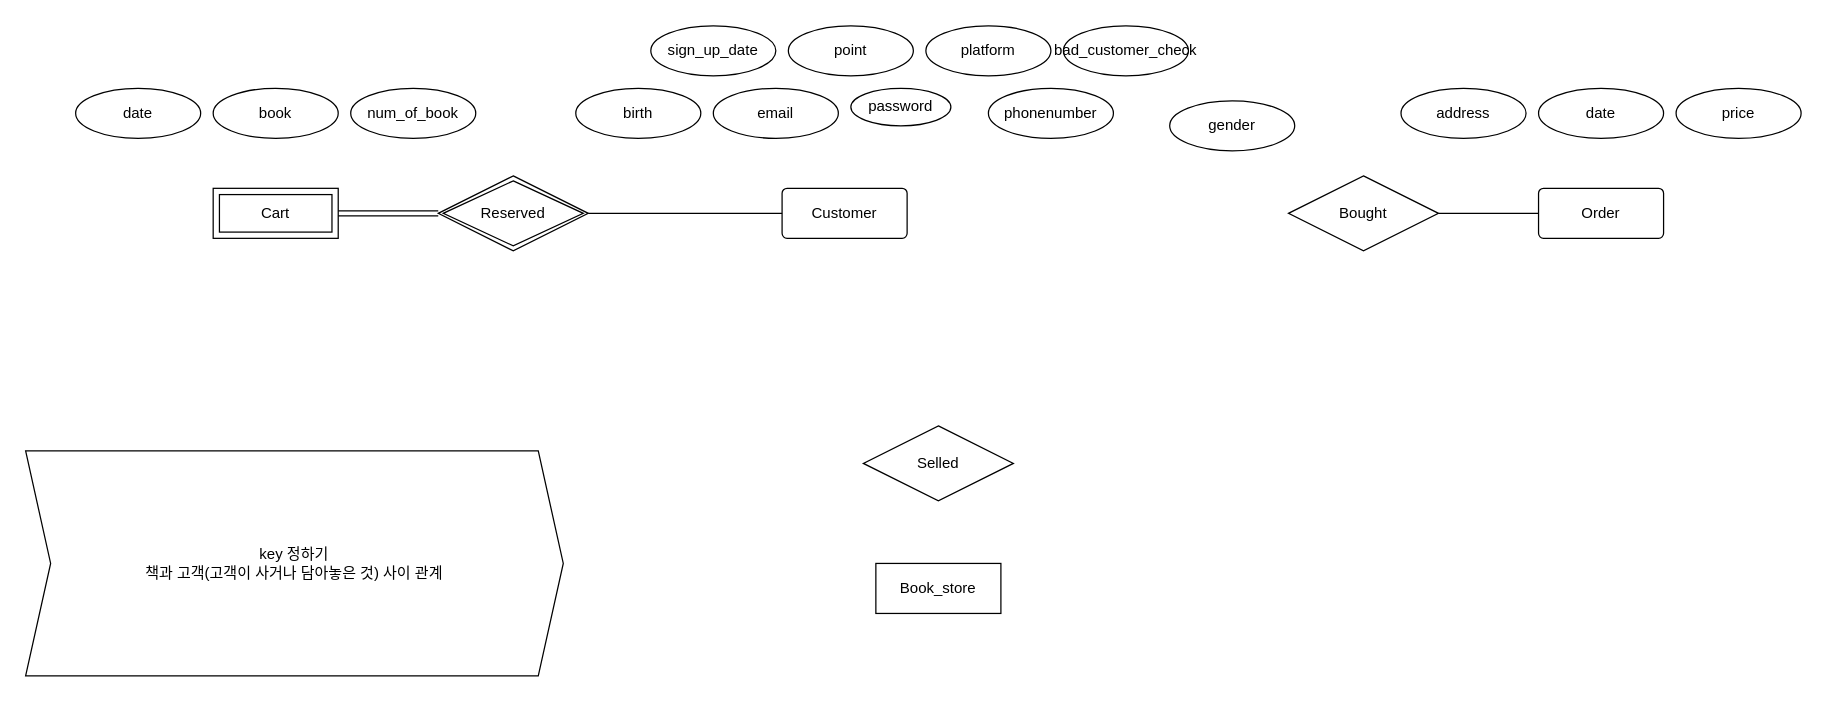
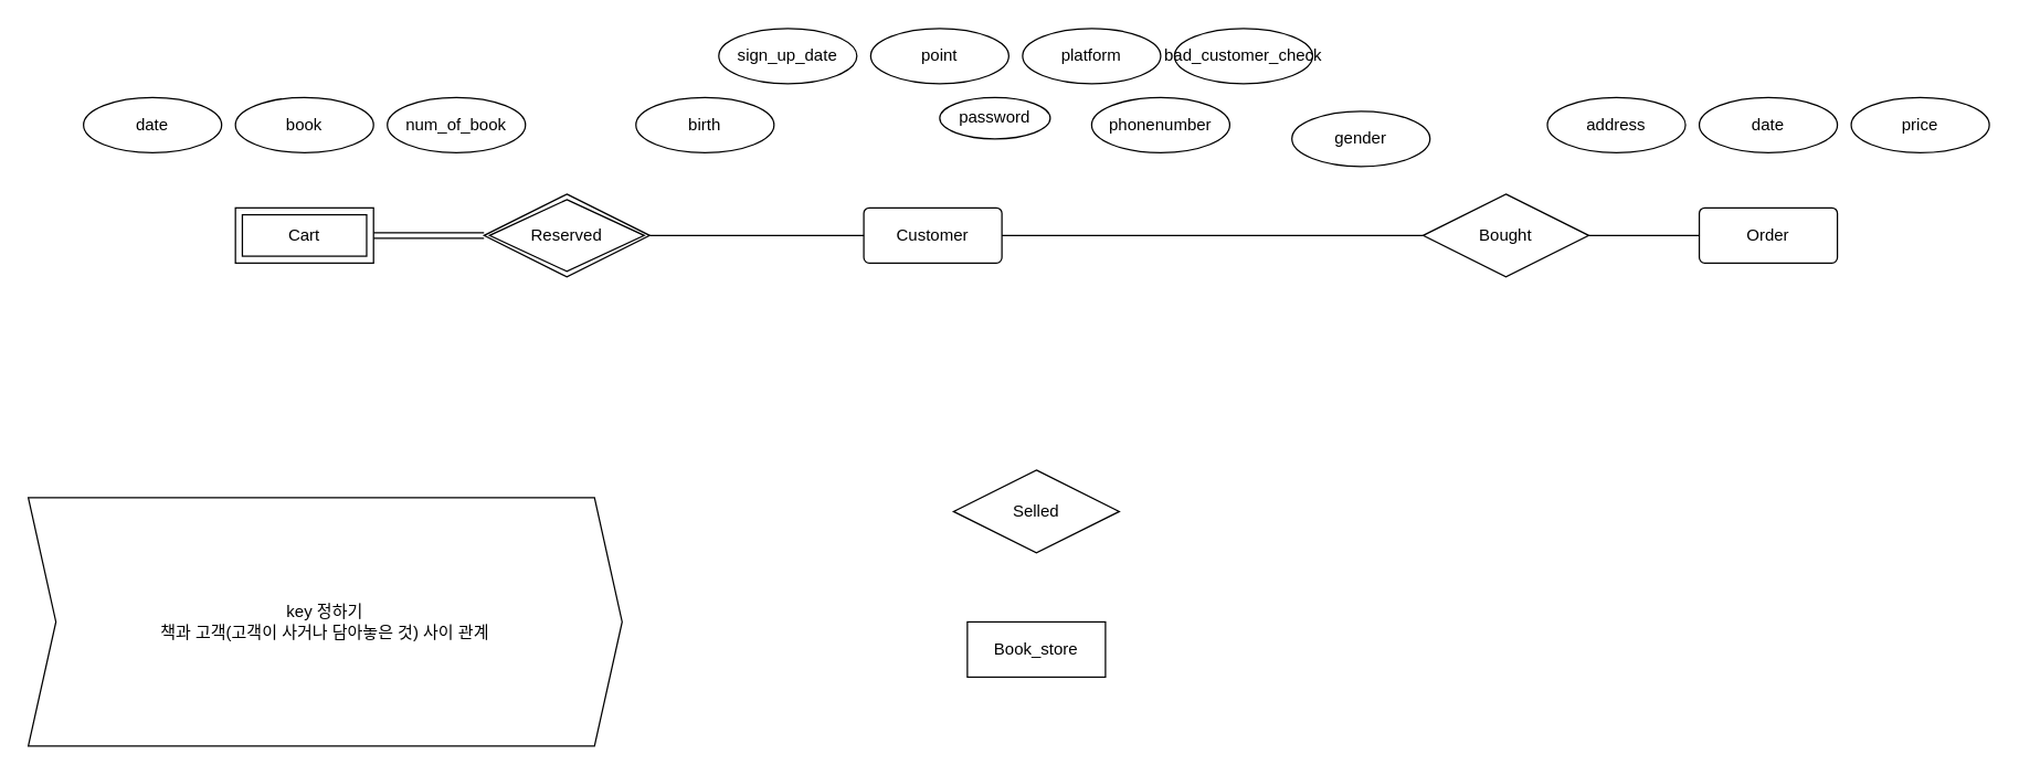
  <mxCell id="0" />
  <mxCell id="1" parent="0" />
  <mxCell id="2" value="Selled" style="shape=rhombus;perimeter=rhombusPerimeter;whiteSpace=wrap;html=1;align=center;" vertex="1" parent="1"><mxGeometry x="690" y="340" width="120" height="60" as="geometry" /></mxCell>
  <mxCell id="3" value="Bought" style="shape=rhombus;perimeter=rhombusPerimeter;whiteSpace=wrap;html=1;align=center;" vertex="1" parent="1"><mxGeometry x="1030" y="140" width="120" height="60" as="geometry" /></mxCell>
  <mxCell id="4" value="Customer" style="rounded=1;arcSize=10;whiteSpace=wrap;html=1;align=center;" vertex="1" parent="1"><mxGeometry x="625" y="150" width="100" height="40" as="geometry" /></mxCell>
- <mxCell id="5" value="email" style="ellipse;whiteSpace=wrap;html=1;align=center;" vertex="1" parent="1"><mxGeometry x="570" y="70" width="100" height="40" as="geometry" /></mxCell>
  <mxCell id="6" value="sign_up_date" style="ellipse;whiteSpace=wrap;html=1;align=center;" vertex="1" parent="1"><mxGeometry x="520" y="20" width="100" height="40" as="geometry" /></mxCell>
  <mxCell id="7" value="birth" style="ellipse;whiteSpace=wrap;html=1;align=center;" vertex="1" parent="1"><mxGeometry x="460" y="70" width="100" height="40" as="geometry" /></mxCell>
  <mxCell id="8" value="gender" style="ellipse;whiteSpace=wrap;html=1;align=center;" vertex="1" parent="1"><mxGeometry x="935" y="80" width="100" height="40" as="geometry" /></mxCell>
  <mxCell id="9" value="phonenumber" style="ellipse;whiteSpace=wrap;html=1;align=center;" vertex="1" parent="1"><mxGeometry x="790" y="70" width="100" height="40" as="geometry" /></mxCell>
  <mxCell id="10" value="password" style="ellipse;whiteSpace=wrap;html=1;align=center;" vertex="1" parent="1"><mxGeometry x="680" y="70" width="80" height="30" as="geometry" /></mxCell>
  <mxCell id="11" value="point" style="ellipse;whiteSpace=wrap;html=1;align=center;" vertex="1" parent="1"><mxGeometry x="630" y="20" width="100" height="40" as="geometry" /></mxCell>
  <mxCell id="12" value="platform" style="ellipse;whiteSpace=wrap;html=1;align=center;" vertex="1" parent="1"><mxGeometry x="740" y="20" width="100" height="40" as="geometry" /></mxCell>
  <mxCell id="13" value="bad_customer_check" style="ellipse;whiteSpace=wrap;html=1;align=center;" vertex="1" parent="1"><mxGeometry x="850" y="20" width="100" height="40" as="geometry" /></mxCell>
  <mxCell id="14" value="Order" style="rounded=1;arcSize=10;whiteSpace=wrap;html=1;align=center;" vertex="1" parent="1"><mxGeometry x="1230" y="150" width="100" height="40" as="geometry" /></mxCell>
+ <mxCell id="15" value="" style="endArrow=none;html=1;entryX=0;entryY=0.5;entryDx=0;entryDy=0;exitX=1;exitY=0.5;exitDx=0;exitDy=0;" edge="1" parent="1" source="4" target="3"><mxGeometry width="50" height="50" relative="1" as="geometry"><mxPoint x="930" y="460" as="sourcePoint" /><mxPoint x="980" y="410" as="targetPoint" /></mxGeometry></mxCell>
  <mxCell id="16" value="" style="endArrow=none;html=1;entryX=0;entryY=0.5;entryDx=0;entryDy=0;exitX=1;exitY=0.5;exitDx=0;exitDy=0;" edge="1" parent="1" source="3" target="14"><mxGeometry width="50" height="50" relative="1" as="geometry"><mxPoint x="930" y="460" as="sourcePoint" /><mxPoint x="980" y="410" as="targetPoint" /></mxGeometry></mxCell>
  <mxCell id="17" value="Reserved" style="shape=rhombus;double=1;perimeter=rhombusPerimeter;whiteSpace=wrap;html=1;align=center;" vertex="1" parent="1"><mxGeometry x="350" y="140" width="120" height="60" as="geometry" /></mxCell>
  <mxCell id="18" value="Cart" style="shape=ext;margin=3;double=1;whiteSpace=wrap;html=1;align=center;" vertex="1" parent="1"><mxGeometry x="170" y="150" width="100" height="40" as="geometry" /></mxCell>
  <mxCell id="19" value="" style="shape=link;html=1;exitX=1;exitY=0.5;exitDx=0;exitDy=0;entryX=0;entryY=0.5;entryDx=0;entryDy=0;" edge="1" parent="1" source="18" target="17"><mxGeometry width="100" relative="1" as="geometry"><mxPoint x="400" y="430" as="sourcePoint" /><mxPoint x="500" y="430" as="targetPoint" /></mxGeometry></mxCell>
  <mxCell id="20" value="" style="endArrow=none;html=1;exitX=1;exitY=0.5;exitDx=0;exitDy=0;entryX=0;entryY=0.5;entryDx=0;entryDy=0;" edge="1" parent="1" source="17" target="4"><mxGeometry width="50" height="50" relative="1" as="geometry"><mxPoint x="600" y="460" as="sourcePoint" /><mxPoint x="650" y="410" as="targetPoint" /></mxGeometry></mxCell>
  <mxCell id="21" value="book" style="ellipse;whiteSpace=wrap;html=1;align=center;" vertex="1" parent="1"><mxGeometry x="170" y="70" width="100" height="40" as="geometry" /></mxCell>
  <mxCell id="22" value="date" style="ellipse;whiteSpace=wrap;html=1;align=center;" vertex="1" parent="1"><mxGeometry x="60" y="70" width="100" height="40" as="geometry" /></mxCell>
  <mxCell id="23" value="num_of_book" style="ellipse;whiteSpace=wrap;html=1;align=center;" vertex="1" parent="1"><mxGeometry x="280" y="70" width="100" height="40" as="geometry" /></mxCell>
  <mxCell id="24" value="address" style="ellipse;whiteSpace=wrap;html=1;align=center;" vertex="1" parent="1"><mxGeometry x="1120" y="70" width="100" height="40" as="geometry" /></mxCell>
  <mxCell id="25" value="date" style="ellipse;whiteSpace=wrap;html=1;align=center;" vertex="1" parent="1"><mxGeometry x="1230" y="70" width="100" height="40" as="geometry" /></mxCell>
  <mxCell id="26" value="price" style="ellipse;whiteSpace=wrap;html=1;align=center;" vertex="1" parent="1"><mxGeometry x="1340" y="70" width="100" height="40" as="geometry" /></mxCell>
  <mxCell id="27" value="Book_store" style="whiteSpace=wrap;html=1;align=center;" vertex="1" parent="1"><mxGeometry x="700" y="450" width="100" height="40" as="geometry" /></mxCell>
  <mxCell id="28" value="key 정하기&lt;br&gt;책과 고객(고객이 사거나 담아놓은 것) 사이 관계" style="shape=step;perimeter=stepPerimeter;whiteSpace=wrap;html=1;fixedSize=1;" vertex="1" parent="1"><mxGeometry x="20" y="360" width="430" height="180" as="geometry" /></mxCell>
